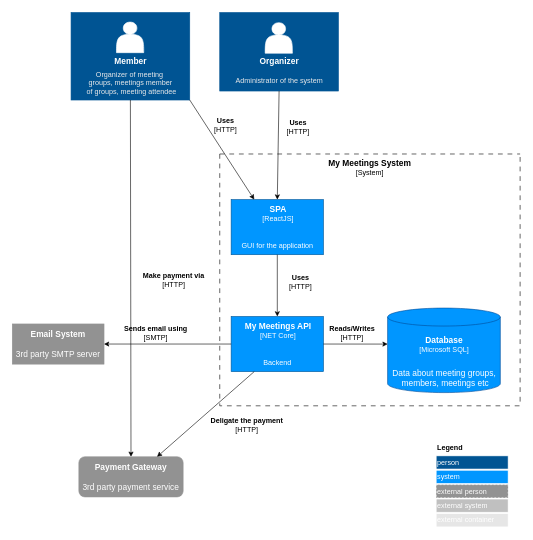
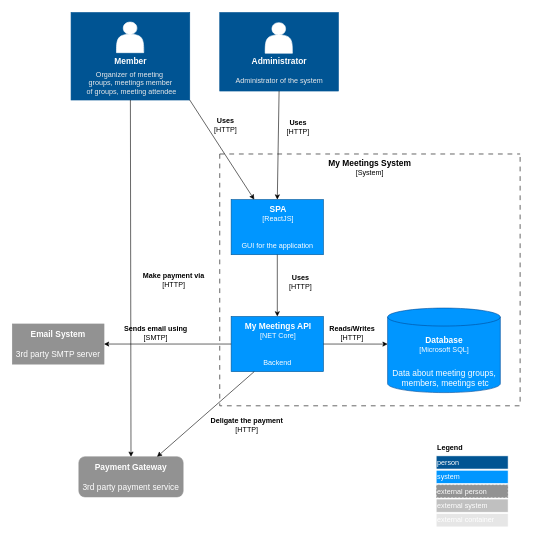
  <mxCell id="0" />
  <mxCell id="1" parent="0" />
  <mxCell id="2" value="" style="rounded=0;whiteSpace=wrap;html=1;strokeColor=light-dark(#005493, #ededed);fillColor=light-dark(#005493, #ededed);" vertex="1" parent="1"><mxGeometry x="118" y="20" width="198.01" height="146" as="geometry" /></mxCell>
  <mxCell id="3" value="" style="shape=actor;whiteSpace=wrap;html=1;strokeColor=light-dark(#ffffff, #ededed);fillColor=default;fontColor=#333333;gradientColor=none;recursiveResize=1;expand=1;" vertex="1" parent="1"><mxGeometry x="193.78" y="36" width="45.45" height="51" as="geometry" /></mxCell>
  <mxCell id="4" value="&lt;font style=&quot;font-size: 14px; color: light-dark(rgb(255, 255, 255), rgb(237, 237, 237));&quot;&gt;&lt;b&gt;Member&lt;/b&gt;&lt;/font&gt;" style="text;html=1;align=center;verticalAlign=middle;resizable=0;points=[];autosize=1;strokeColor=none;fillColor=none;" vertex="1" parent="1"><mxGeometry x="181.01" y="87" width="72" height="28" as="geometry" /></mxCell>
  <mxCell id="5" value="&lt;span style=&quot;color: light-dark(rgb(235, 235, 235), rgb(237, 237, 237));&quot;&gt;&lt;font&gt;Organizer of meeting&amp;nbsp;&lt;/font&gt;&lt;/span&gt;&lt;div&gt;&lt;span style=&quot;color: light-dark(rgb(235, 235, 235), rgb(237, 237, 237));&quot;&gt;&lt;font&gt;groups, meetings member&lt;/font&gt;&lt;/span&gt;&lt;/div&gt;&lt;div&gt;&lt;span style=&quot;color: light-dark(rgb(235, 235, 235), rgb(237, 237, 237));&quot;&gt;&lt;font&gt;&amp;nbsp;of groups, meeting attendee&lt;/font&gt;&lt;/span&gt;&lt;/div&gt;" style="text;html=1;align=center;verticalAlign=middle;resizable=0;points=[];autosize=1;strokeColor=none;fillColor=none;" vertex="1" parent="1"><mxGeometry x="131" y="111" width="171" height="54" as="geometry" /></mxCell>
  <mxCell id="6" value="" style="rounded=0;whiteSpace=wrap;html=1;strokeColor=light-dark(#005493, #ededed);fillColor=light-dark(#005493, #ededed);" vertex="1" parent="1"><mxGeometry x="366" y="20" width="198.01" height="131" as="geometry" /></mxCell>
  <mxCell id="7" value="" style="shape=actor;whiteSpace=wrap;html=1;strokeColor=light-dark(#ffffff, #ededed);fillColor=default;fontColor=#333333;gradientColor=none;recursiveResize=1;expand=1;" vertex="1" parent="1"><mxGeometry x="441.78" y="37" width="45.45" height="51" as="geometry" /></mxCell>
- <mxCell id="8" value="&lt;font color=&quot;#ffffff&quot;&gt;&lt;span style=&quot;caret-color: rgb(255, 255, 255); font-size: 14px;&quot;&gt;&lt;b&gt;Organizer&lt;/b&gt;&lt;/span&gt;&lt;/font&gt;" style="text;html=1;align=center;verticalAlign=middle;resizable=0;points=[];autosize=1;strokeColor=none;fillColor=none;" vertex="1" parent="1"><mxGeometry x="410.01" y="88" width="110" height="28" as="geometry" /></mxCell>
+ <mxCell id="8" value="&lt;font color=&quot;#ffffff&quot;&gt;&lt;span style=&quot;caret-color: rgb(255, 255, 255); font-size: 14px;&quot;&gt;&lt;b&gt;Administrator&lt;/b&gt;&lt;/span&gt;&lt;/font&gt;" style="text;html=1;align=center;verticalAlign=middle;resizable=0;points=[];autosize=1;strokeColor=none;fillColor=none;" vertex="1" parent="1"><mxGeometry x="410.01" y="88" width="110" height="28" as="geometry" /></mxCell>
  <mxCell id="9" value="&lt;font color=&quot;#ebebeb&quot;&gt;&lt;span style=&quot;caret-color: rgb(235, 235, 235);&quot;&gt;Administrator of the system&lt;/span&gt;&lt;/font&gt;" style="text;html=1;align=center;verticalAlign=middle;resizable=0;points=[];autosize=1;strokeColor=none;fillColor=none;" vertex="1" parent="1"><mxGeometry x="383" y="121" width="163" height="26" as="geometry" /></mxCell>
  <mxCell id="10" value="" style="swimlane;startSize=0;dashed=1;dashPattern=8 8;" vertex="1" parent="1"><mxGeometry x="366" y="256" width="501" height="420" as="geometry" /></mxCell>
  <mxCell id="11" value="" style="rounded=0;whiteSpace=wrap;html=1;strokeColor=light-dark(#005493, #ededed);fillColor=light-dark(#0096ff, #ededed);" vertex="1" parent="10"><mxGeometry x="19.01" y="76" width="154" height="92" as="geometry" /></mxCell>
  <mxCell id="12" value="&lt;font color=&quot;#ffffff&quot;&gt;&lt;span style=&quot;caret-color: rgb(255, 255, 255); font-size: 14px;&quot;&gt;&lt;b&gt;SPA&lt;/b&gt;&lt;/span&gt;&lt;/font&gt;&lt;div&gt;&lt;font color=&quot;#ffffff&quot;&gt;&lt;span style=&quot;caret-color: rgb(255, 255, 255);&quot;&gt;[ReactJS]&lt;/span&gt;&lt;/font&gt;&lt;/div&gt;" style="text;html=1;align=center;verticalAlign=middle;resizable=0;points=[];autosize=1;strokeColor=none;fillColor=none;" vertex="1" parent="10"><mxGeometry x="62" y="79" width="70" height="42" as="geometry" /></mxCell>
  <mxCell id="13" value="&lt;font&gt;&lt;span style=&quot;caret-color: rgb(235, 235, 235); color: light-dark(rgb(255, 255, 255), rgb(35, 35, 35));&quot;&gt;GUI for the application&lt;/span&gt;&lt;/font&gt;" style="text;html=1;align=center;verticalAlign=middle;resizable=0;points=[];autosize=1;strokeColor=none;fillColor=none;" vertex="1" parent="10"><mxGeometry x="27.51" y="140" width="137" height="26" as="geometry" /></mxCell>
  <mxCell id="14" value="&lt;font style=&quot;font-size: 14px;&quot;&gt;&lt;b&gt;My Meetings System&lt;/b&gt;&lt;/font&gt;&lt;div&gt;[System]&lt;/div&gt;" style="text;html=1;align=center;verticalAlign=middle;whiteSpace=wrap;rounded=0;" vertex="1" parent="10"><mxGeometry x="175.13" y="8" width="150.74" height="30" as="geometry" /></mxCell>
  <mxCell id="15" value="" style="shape=cylinder3;whiteSpace=wrap;html=1;boundedLbl=1;backgroundOutline=1;size=15;strokeColor=light-dark(#004C99,#EDEDED);fillColor=light-dark(#0096ff, #ededed);" vertex="1" parent="10"><mxGeometry x="280" y="257" width="188" height="141" as="geometry" /></mxCell>
  <mxCell id="16" value="&lt;font color=&quot;#ffffff&quot;&gt;&lt;span style=&quot;caret-color: rgb(255, 255, 255); font-size: 14px;&quot;&gt;&lt;b&gt;Database&lt;/b&gt;&lt;/span&gt;&lt;/font&gt;&lt;br&gt;&lt;div&gt;&lt;font color=&quot;#ffffff&quot;&gt;&lt;span style=&quot;caret-color: rgb(255, 255, 255);&quot;&gt;[Microsoft SQL]&lt;/span&gt;&lt;/font&gt;&lt;/div&gt;" style="text;html=1;align=center;verticalAlign=middle;resizable=0;points=[];autosize=1;strokeColor=none;fillColor=none;" vertex="1" parent="10"><mxGeometry x="323.5" y="296" width="101" height="42" as="geometry" /></mxCell>
  <mxCell id="17" value="&lt;font style=&quot;font-size: 14px;&quot; color=&quot;#ffffff&quot;&gt;&lt;span style=&quot;caret-color: rgb(255, 255, 255);&quot;&gt;Data about meeting groups,&lt;/span&gt;&lt;/font&gt;&lt;div&gt;&lt;font style=&quot;font-size: 14px;&quot; color=&quot;#ffffff&quot;&gt;&lt;span style=&quot;caret-color: rgb(255, 255, 255);&quot;&gt;&amp;nbsp;members, meetings etc&lt;/span&gt;&lt;/font&gt;&lt;/div&gt;" style="text;html=1;align=center;verticalAlign=middle;resizable=0;points=[];autosize=1;strokeColor=none;fillColor=none;" vertex="1" parent="10"><mxGeometry x="278.5" y="351" width="191" height="44" as="geometry" /></mxCell>
  <mxCell id="18" value="" style="rounded=0;whiteSpace=wrap;html=1;strokeColor=light-dark(#005493, #ededed);fillColor=light-dark(#0096ff, #ededed);" vertex="1" parent="10"><mxGeometry x="19.01" y="271" width="154" height="92" as="geometry" /></mxCell>
  <mxCell id="19" value="&lt;font color=&quot;#ffffff&quot;&gt;&lt;span style=&quot;caret-color: rgb(255, 255, 255); font-size: 14px;&quot;&gt;&lt;b&gt;My Meetings API&lt;/b&gt;&lt;/span&gt;&lt;/font&gt;&lt;br&gt;&lt;div&gt;&lt;font color=&quot;#ffffff&quot;&gt;&lt;span style=&quot;caret-color: rgb(255, 255, 255);&quot;&gt;[NET Core]&lt;/span&gt;&lt;/font&gt;&lt;/div&gt;" style="text;html=1;align=center;verticalAlign=middle;resizable=0;points=[];autosize=1;strokeColor=none;fillColor=none;" vertex="1" parent="10"><mxGeometry x="32" y="274" width="129" height="42" as="geometry" /></mxCell>
  <mxCell id="20" value="&lt;font&gt;&lt;span style=&quot;caret-color: rgb(235, 235, 235); color: light-dark(rgb(255, 255, 255), rgb(35, 35, 35));&quot;&gt;Backend&lt;/span&gt;&lt;/font&gt;" style="text;html=1;align=center;verticalAlign=middle;resizable=0;points=[];autosize=1;strokeColor=none;fillColor=none;" vertex="1" parent="10"><mxGeometry x="63.51" y="335" width="65" height="26" as="geometry" /></mxCell>
  <mxCell id="21" value="" style="endArrow=classic;html=1;rounded=0;exitX=1;exitY=0.5;exitDx=0;exitDy=0;entryX=0;entryY=0.426;entryDx=0;entryDy=0;entryPerimeter=0;" edge="1" parent="10" source="18" target="15"><mxGeometry width="50" height="50" relative="1" as="geometry"><mxPoint x="34" y="236" as="sourcePoint" /><mxPoint x="265" y="317" as="targetPoint" /></mxGeometry></mxCell>
  <mxCell id="22" value="" style="endArrow=classic;html=1;rounded=0;exitX=0.5;exitY=1;exitDx=0;exitDy=0;entryX=0.5;entryY=0;entryDx=0;entryDy=0;" edge="1" parent="10" source="11" target="18"><mxGeometry width="50" height="50" relative="1" as="geometry"><mxPoint x="34" y="236" as="sourcePoint" /><mxPoint x="84" y="186" as="targetPoint" /></mxGeometry></mxCell>
  <mxCell id="23" value="&lt;b&gt;Uses&lt;/b&gt;&lt;div&gt;[HTTP]&lt;/div&gt;" style="text;html=1;align=center;verticalAlign=middle;whiteSpace=wrap;rounded=0;" vertex="1" parent="10"><mxGeometry x="104.51" y="198" width="60" height="30" as="geometry" /></mxCell>
  <mxCell id="24" value="&lt;b&gt;Reads/Writes&lt;/b&gt;&lt;br&gt;&lt;div&gt;[HTTP]&lt;/div&gt;" style="text;html=1;align=center;verticalAlign=middle;whiteSpace=wrap;rounded=0;" vertex="1" parent="10"><mxGeometry x="191" y="284" width="60" height="30" as="geometry" /></mxCell>
  <mxCell id="25" value="&lt;font color=&quot;#ffffff&quot;&gt;&lt;span style=&quot;caret-color: rgb(255, 255, 255); font-size: 14px;&quot;&gt;&lt;b&gt;Email System&lt;/b&gt;&lt;/span&gt;&lt;/font&gt;&lt;br&gt;&lt;div&gt;&lt;font style=&quot;font-size: 14px;&quot;&gt;&lt;b style=&quot;color: light-dark(rgb(255, 255, 255), rgb(237, 237, 237));&quot;&gt;&lt;br&gt;&lt;/b&gt;&lt;/font&gt;&lt;/div&gt;&lt;div&gt;&lt;font style=&quot;font-size: 14px;&quot;&gt;&lt;span style=&quot;color: light-dark(rgb(255, 255, 255), rgb(237, 237, 237));&quot;&gt;3rd party SMTP server&lt;/span&gt;&lt;/font&gt;&lt;/div&gt;" style="rounded=0;whiteSpace=wrap;html=1;strokeColor=light-dark(#929292, #ededed);fillColor=light-dark(#929292, #ededed);" vertex="1" parent="1"><mxGeometry x="20" y="539.5" width="153" height="67" as="geometry" /></mxCell>
  <mxCell id="26" value="&lt;font color=&quot;#ffffff&quot;&gt;&lt;span style=&quot;caret-color: rgb(255, 255, 255); font-size: 14px;&quot;&gt;&lt;b&gt;Payment Gateway&lt;/b&gt;&lt;/span&gt;&lt;/font&gt;&lt;br&gt;&lt;div&gt;&lt;font style=&quot;font-size: 14px;&quot;&gt;&lt;b style=&quot;color: light-dark(rgb(255, 255, 255), rgb(237, 237, 237));&quot;&gt;&lt;br&gt;&lt;/b&gt;&lt;/font&gt;&lt;/div&gt;&lt;div&gt;&lt;font style=&quot;font-size: 14px;&quot;&gt;&lt;span style=&quot;color: light-dark(rgb(255, 255, 255), rgb(237, 237, 237));&quot;&gt;3rd party payment service&lt;/span&gt;&lt;/font&gt;&lt;/div&gt;" style="whiteSpace=wrap;html=1;strokeColor=light-dark(#929292, #ededed);fillColor=light-dark(#929292, #ededed);rounded=1;" vertex="1" parent="1"><mxGeometry x="131" y="761" width="173.99" height="67" as="geometry" /></mxCell>
  <mxCell id="27" value="" style="endArrow=classic;html=1;rounded=0;exitX=0.5;exitY=1;exitDx=0;exitDy=0;entryX=0.5;entryY=0;entryDx=0;entryDy=0;" edge="1" parent="1" source="2" target="26"><mxGeometry width="50" height="50" relative="1" as="geometry"><mxPoint x="395" y="682" as="sourcePoint" /><mxPoint x="445" y="632" as="targetPoint" /></mxGeometry></mxCell>
  <mxCell id="28" value="" style="endArrow=classic;html=1;rounded=0;exitX=0;exitY=0.5;exitDx=0;exitDy=0;entryX=1;entryY=0.5;entryDx=0;entryDy=0;" edge="1" parent="1" source="18" target="25"><mxGeometry width="50" height="50" relative="1" as="geometry"><mxPoint x="395" y="648" as="sourcePoint" /><mxPoint x="445" y="598" as="targetPoint" /></mxGeometry></mxCell>
  <mxCell id="29" value="" style="endArrow=classic;html=1;rounded=0;exitX=0.25;exitY=1;exitDx=0;exitDy=0;entryX=0.75;entryY=0;entryDx=0;entryDy=0;" edge="1" parent="1" source="18" target="26"><mxGeometry width="50" height="50" relative="1" as="geometry"><mxPoint x="395" y="648" as="sourcePoint" /><mxPoint x="445" y="598" as="targetPoint" /></mxGeometry></mxCell>
  <mxCell id="30" value="" style="endArrow=classic;html=1;rounded=0;exitX=1;exitY=1;exitDx=0;exitDy=0;entryX=0.25;entryY=0;entryDx=0;entryDy=0;" edge="1" parent="1" source="2" target="11"><mxGeometry width="50" height="50" relative="1" as="geometry"><mxPoint x="395" y="465" as="sourcePoint" /><mxPoint x="445" y="415" as="targetPoint" /></mxGeometry></mxCell>
  <mxCell id="31" value="" style="endArrow=classic;html=1;rounded=0;exitX=0.5;exitY=1;exitDx=0;exitDy=0;entryX=0.5;entryY=0;entryDx=0;entryDy=0;" edge="1" parent="1" source="6" target="11"><mxGeometry width="50" height="50" relative="1" as="geometry"><mxPoint x="326" y="176" as="sourcePoint" /><mxPoint x="434" y="342" as="targetPoint" /></mxGeometry></mxCell>
  <mxCell id="32" value="&lt;b&gt;Uses&lt;/b&gt;&lt;div&gt;[HTTP]&lt;/div&gt;" style="text;html=1;align=center;verticalAlign=middle;whiteSpace=wrap;rounded=0;" vertex="1" parent="1"><mxGeometry x="467" y="196" width="60" height="30" as="geometry" /></mxCell>
  <mxCell id="33" value="&lt;b&gt;Uses&lt;/b&gt;&lt;div&gt;[HTTP]&lt;/div&gt;" style="text;html=1;align=center;verticalAlign=middle;whiteSpace=wrap;rounded=0;" vertex="1" parent="1"><mxGeometry x="346" y="192" width="60" height="30" as="geometry" /></mxCell>
  <mxCell id="34" value="&lt;b&gt;Sends email using&lt;/b&gt;&lt;br&gt;&lt;div&gt;[SMTP]&lt;/div&gt;" style="text;html=1;align=center;verticalAlign=middle;whiteSpace=wrap;rounded=0;" vertex="1" parent="1"><mxGeometry x="193.78" y="539.5" width="131" height="30" as="geometry" /></mxCell>
  <mxCell id="35" value="&lt;b&gt;Deligate the payment&lt;/b&gt;&lt;br&gt;&lt;div&gt;[HTTP]&lt;/div&gt;" style="text;html=1;align=center;verticalAlign=middle;whiteSpace=wrap;rounded=0;" vertex="1" parent="1"><mxGeometry x="346" y="693" width="131" height="30" as="geometry" /></mxCell>
  <mxCell id="36" value="&lt;b&gt;Make payment via&lt;/b&gt;&lt;br&gt;&lt;div&gt;[HTTP]&lt;/div&gt;" style="text;html=1;align=center;verticalAlign=middle;whiteSpace=wrap;rounded=0;" vertex="1" parent="1"><mxGeometry x="235" y="451" width="109" height="30" as="geometry" /></mxCell>
  <mxCell id="37" value="&lt;b&gt;Legend&lt;/b&gt;" style="rounded=0;whiteSpace=wrap;html=1;align=left;strokeColor=light-dark(#ffffff, #ededed);" vertex="1" parent="1"><mxGeometry x="727" y="735.5" width="120" height="22" as="geometry" /></mxCell>
  <mxCell id="38" value="&lt;span style=&quot;color: light-dark(rgb(255, 255, 255), rgb(237, 237, 237));&quot;&gt;person&lt;/span&gt;" style="rounded=0;whiteSpace=wrap;html=1;align=left;strokeColor=light-dark(#ffffff, #ededed);fillColor=light-dark(#005493, #ededed);" vertex="1" parent="1"><mxGeometry x="727" y="759.5" width="120" height="22" as="geometry" /></mxCell>
  <mxCell id="39" value="&lt;span style=&quot;color: light-dark(rgb(255, 255, 255), rgb(237, 237, 237));&quot;&gt;system&lt;/span&gt;" style="rounded=0;whiteSpace=wrap;html=1;align=left;strokeColor=light-dark(#ffffff, #ededed);fillColor=light-dark(#0096ff, #ededed);" vertex="1" parent="1"><mxGeometry x="727" y="783.5" width="120" height="22" as="geometry" /></mxCell>
  <mxCell id="40" value="&lt;span style=&quot;color: light-dark(rgb(255, 255, 255), rgb(237, 237, 237));&quot;&gt;external person&lt;/span&gt;" style="rounded=0;whiteSpace=wrap;html=1;align=left;strokeColor=light-dark(#ffffff, #ededed);fillColor=light-dark(#929292, #ededed);dashed=1;" vertex="1" parent="1"><mxGeometry x="727" y="807.5" width="120" height="22" as="geometry" /></mxCell>
  <mxCell id="41" value="&lt;span style=&quot;color: light-dark(rgb(255, 255, 255), rgb(237, 237, 237));&quot;&gt;external system&lt;/span&gt;" style="rounded=0;whiteSpace=wrap;html=1;align=left;strokeColor=light-dark(#ffffff, #ededed);fillColor=light-dark(#c0c0c0, #ededed);" vertex="1" parent="1"><mxGeometry x="727" y="831.5" width="120" height="22" as="geometry" /></mxCell>
  <mxCell id="42" value="&lt;span style=&quot;color: light-dark(rgb(255, 255, 255), rgb(237, 237, 237));&quot;&gt;external container&lt;/span&gt;" style="rounded=0;whiteSpace=wrap;html=1;align=left;strokeColor=light-dark(#ffffff, #ededed);fillColor=light-dark(#E6E6E6,#EDEDED);" vertex="1" parent="1"><mxGeometry x="727" y="856" width="120" height="22" as="geometry" /></mxCell>
